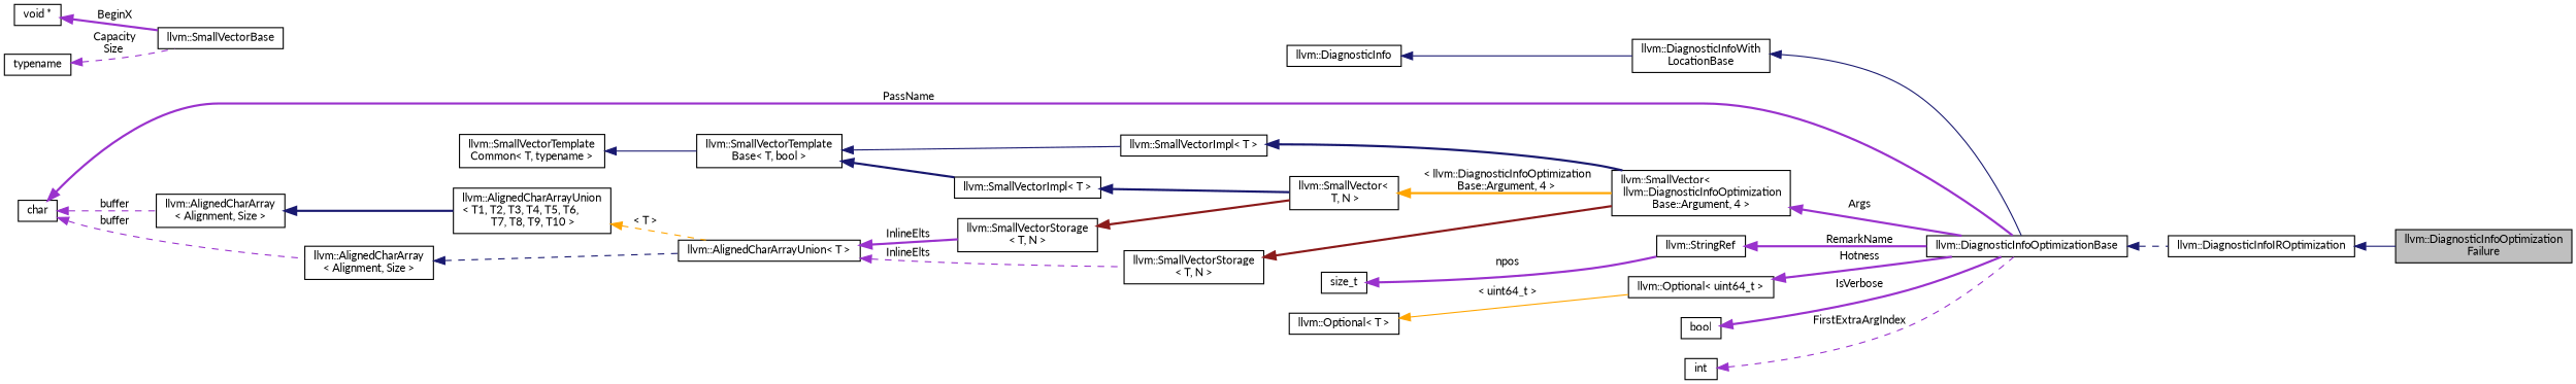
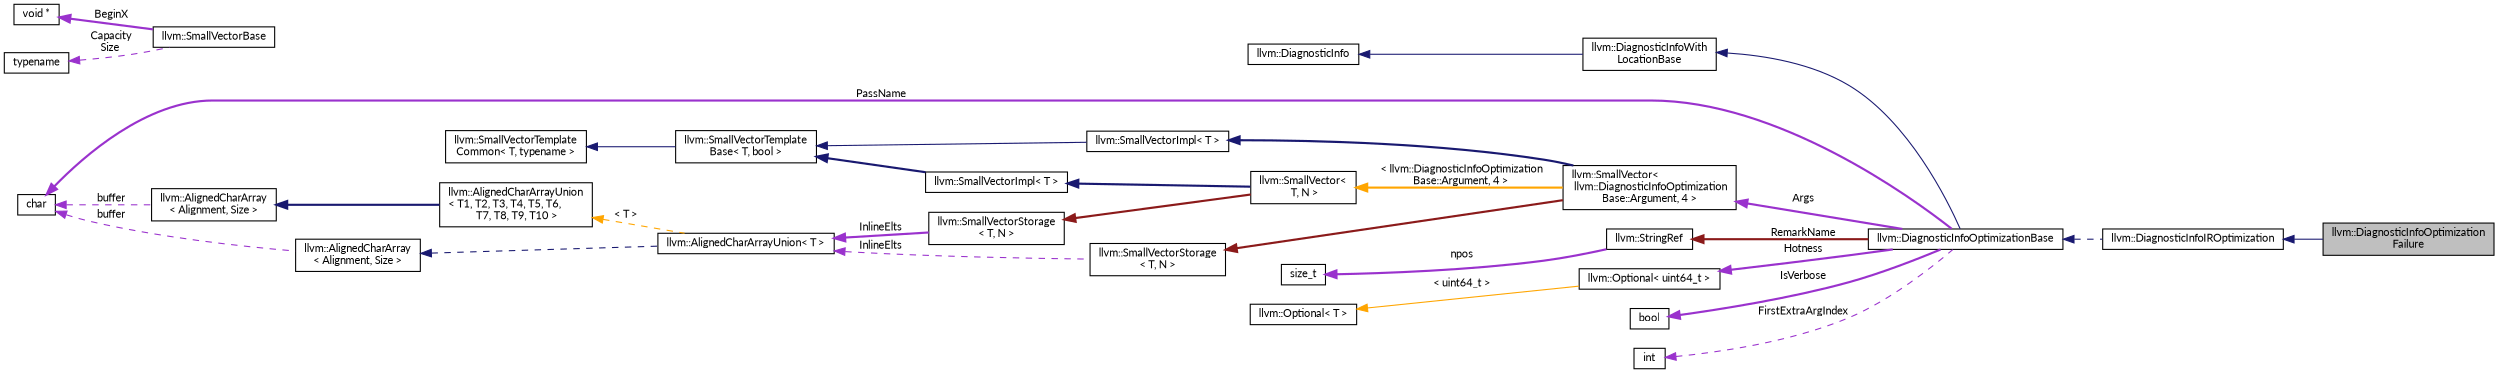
  digraph {
    fontname=Lato
    rankdir=LR
    node [color=black fontname=Lato fontsize=10 shape=box]
    edge [color=darkorchid3 dir=back fontname=Lato fontsize=10 labelfontname=Helvetica labelfontsize=10 style=bold]
    n1 [fillcolor=grey75 fontcolor=black height=0.2 label="llvm::DiagnosticInfoOptimization\lFailure" style=filled width=0.4]
    n2 [height=0.2 label="llvm::DiagnosticInfoIROptimization" width=0.4]
    n3 [height=0.2 label="llvm::DiagnosticInfoOptimizationBase" width=0.4]
    n4 [height=0.2 label="llvm::DiagnosticInfoWith\lLocationBase" width=0.4]
    n5 [height=0.2 label="llvm::DiagnosticInfo" width=0.4]
    n6 [height=0.2 label=char width=0.4]
    n7 [height=0.2 label="llvm::AlignedCharArray\l\< Alignment, Size \>" width=0.4]
    n8 [height=0.2 label="llvm::AlignedCharArray\l\< Alignment, Size \>" width=0.4]
    n9 [height=0.2 label="llvm::AlignedCharArrayUnion\< T \>" width=0.4]
    n10 [height=0.2 label="llvm::AlignedCharArrayUnion\l\< T1, T2, T3, T4, T5, T6,\l T7, T8, T9, T10 \>" width=0.4]
    n11 [height=0.2 label="llvm::StringRef" width=0.4]
    n12 [height=0.2 label=size_t width=0.4]
    n13 [height=0.2 label="llvm::Optional\< uint64_t \>" width=0.4]
    n14 [height=0.2 label="llvm::Optional\< T \>" width=0.4]
    n15 [height=0.2 label="llvm::SmallVector\<\l llvm::DiagnosticInfoOptimization\lBase::Argument, 4 \>" width=0.4]
    n16 [height=0.2 label="llvm::SmallVectorImpl\< T \>" width=0.4]
    n17 [height=0.2 label="llvm::SmallVectorTemplate\lBase\< T, bool \>" width=0.4]
    n18 [height=0.2 label="llvm::SmallVectorImpl\< T \>" width=0.4]
    n19 [height=0.2 label="llvm::SmallVector\<\l T, N \>" width=0.4]
    n20 [height=0.2 label="llvm::SmallVectorTemplate\lCommon\< T, typename \>" width=0.4]
    n21 [height=0.2 label="llvm::SmallVectorBase" width=0.4]
    n22 [height=0.2 label="void *" width=0.4]
    n23 [height=0.2 label=typename width=0.4]
    n24 [height=0.2 label="llvm::SmallVectorStorage\l\< T, N \>" width=0.4]
    n25 [height=0.2 label="llvm::SmallVectorStorage\l\< T, N \>" width=0.4]
    n26 [height=0.2 label=bool width=0.4]
    n27 [height=0.2 label=int width=0.4]
    n2 -> n1 [color=midnightblue style=solid]
    n3 -> n2 [color=midnightblue style=dashed]
    n4 -> n3 [color=midnightblue style=solid]
    n5 -> n4 [color=midnightblue style=solid]
    n6 -> n3 [label=" PassName"]
    n6 -> n7 [label=" buffer" style=dashed]
    n6 -> n8 [label=" buffer" style=dashed]
    n7 -> n9 [color=midnightblue style=dashed]
    n8 -> n10 [color=midnightblue]
    n9 -> n24 [label=" InlineElts" style=dashed]
    n9 -> n25 [label=" InlineElts"]
    n10 -> n9 [color=orange label=" \< T \>" style=dashed]
-   n11 -> n3 [label=" RemarkName"]
+   n11 -> n3 [color=firebrick4 label=" RemarkName"]
    n12 -> n11 [label=" npos"]
    n13 -> n3 [label=" Hotness"]
    n14 -> n13 [color=orange label=" \< uint64_t \>" style=solid]
    n15 -> n3 [label=" Args"]
    n16 -> n15 [color=midnightblue]
    n17 -> n16 [color=midnightblue style=solid]
    n17 -> n18 [color=midnightblue]
    n18 -> n19 [color=midnightblue]
    n19 -> n15 [color=orange label=" \< llvm::DiagnosticInfoOptimization\lBase::Argument, 4 \>"]
    n20 -> n17 [color=midnightblue style=solid]
    n22 -> n21 [label=" BeginX"]
    n23 -> n21 [label=" Capacity\nSize" style=dashed]
    n24 -> n15 [color=firebrick4]
    n25 -> n19 [color=firebrick4]
    n26 -> n3 [label=" IsVerbose"]
    n27 -> n3 [label=" FirstExtraArgIndex" style=dashed]
  }
